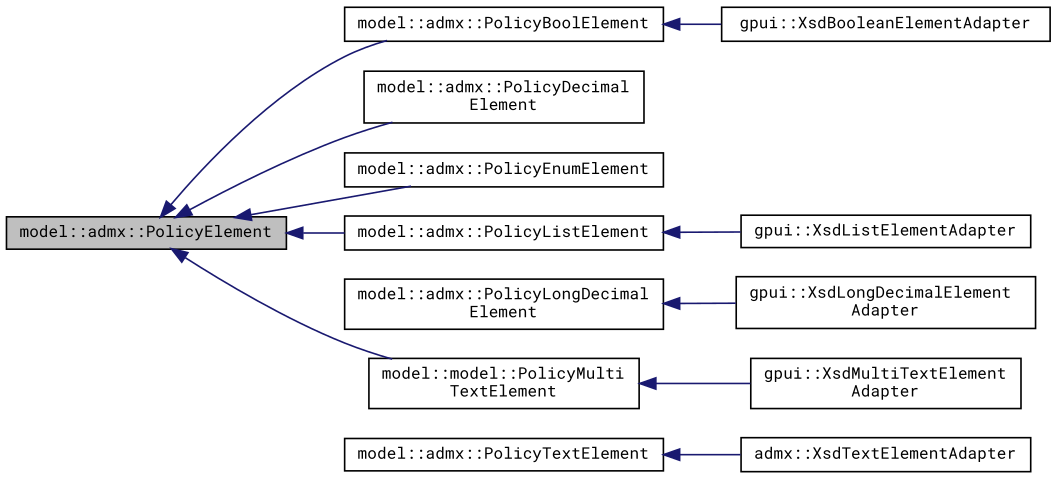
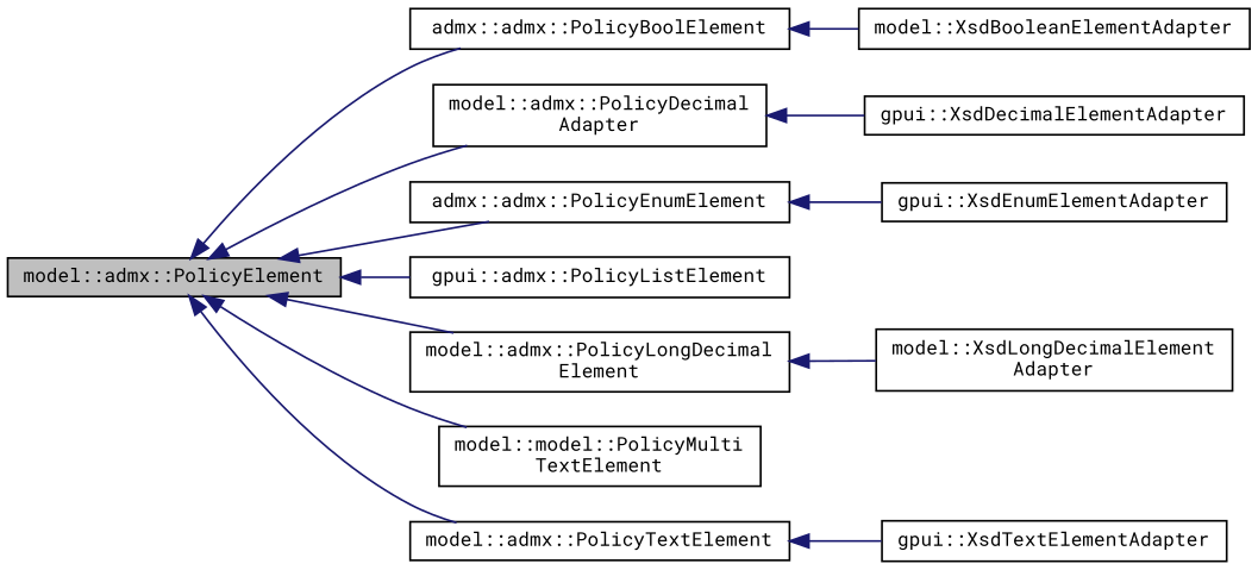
  digraph {
    fontname="Roboto Mono"
    rankdir=LR
    node [color=black fillcolor=white fontname="Roboto Mono" fontsize=10 shape=record style=filled]
    edge [color=midnightblue dir=back fontname="Roboto Mono" fontsize=10 labelfontname=Helvetica labelfontsize=10 style=solid]
    n1 [fillcolor=grey75 fontcolor=black height=0.2 label="model::admx::PolicyElement" width=0.4]
-   n2 [height=0.2 label="model::admx::PolicyBoolElement" width=0.4]
-   n3 [height=0.2 label="model::admx::PolicyDecimal\lElement" width=0.4]
-   n4 [height=0.2 label="model::admx::PolicyEnumElement" width=0.4]
-   n5 [height=0.2 label="model::admx::PolicyListElement" width=0.4]
+   n2 [height=0.2 label="admx::admx::PolicyBoolElement" width=0.4]
+   n3 [height=0.2 label="model::admx::PolicyDecimal\lAdapter" width=0.4]
+   n4 [height=0.2 label="admx::admx::PolicyEnumElement" width=0.4]
+   n5 [height=0.2 label="gpui::admx::PolicyListElement" width=0.4]
    n6 [height=0.2 label="model::admx::PolicyLongDecimal\lElement" width=0.4]
    n7 [height=0.2 label="model::model::PolicyMulti\lTextElement" width=0.4]
    n8 [height=0.2 label="model::admx::PolicyTextElement" width=0.4]
-   n9 [height=0.2 label="gpui::XsdBooleanElementAdapter" width=0.4]
-   n12 [height=0.2 label="gpui::XsdListElementAdapter" width=0.4]
-   n13 [height=0.2 label="gpui::XsdLongDecimalElement\lAdapter" width=0.4]
-   n14 [height=0.2 label="gpui::XsdMultiTextElement\lAdapter" width=0.4]
-   n15 [height=0.2 label="admx::XsdTextElementAdapter" width=0.4]
+   n9 [height=0.2 label="model::XsdBooleanElementAdapter" width=0.4]
+   n10 [height=0.2 label="gpui::XsdDecimalElementAdapter" width=0.4]
+   n11 [height=0.2 label="gpui::XsdEnumElementAdapter" width=0.4]
+   n13 [height=0.2 label="model::XsdLongDecimalElement\lAdapter" width=0.4]
+   n15 [height=0.2 label="gpui::XsdTextElementAdapter" width=0.4]
    n1 -> n2
    n1 -> n3
    n1 -> n4
    n1 -> n5
+   n1 -> n6
    n1 -> n7
+   n1 -> n8
    n2 -> n9
-   n5 -> n12
+   n3 -> n10
+   n4 -> n11
    n6 -> n13
-   n7 -> n14
    n8 -> n15
  }
